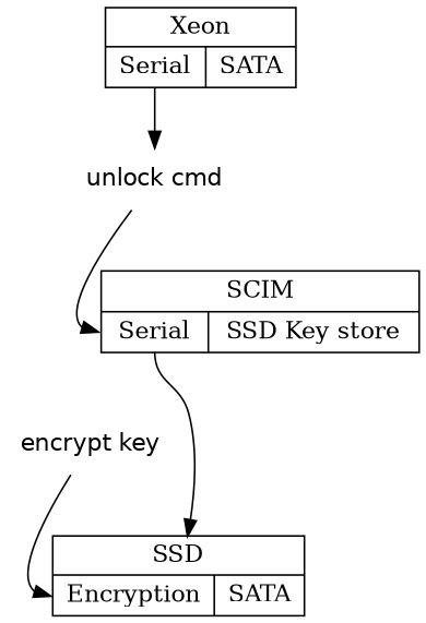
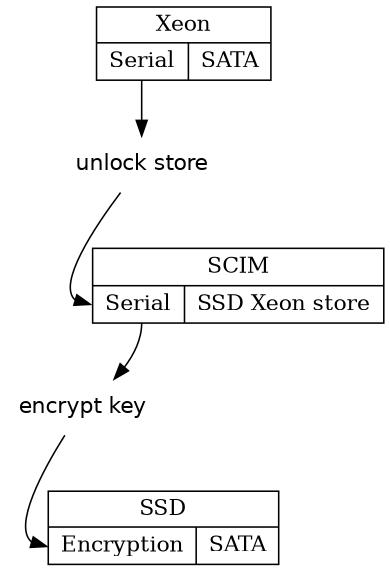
  digraph {
    node [shape=record]
    n1 [label="{{<f0> Xeon}|{<f1> Serial|<f2> SATA}}"]
-   n2 [fillcolor=white fontcolor=black fontname=Helvetica label="unlock cmd" shape=plaintext style="filled,setlinewidth(0)"]
-   n3 [label="{{<f0> SCIM}|{<f1> Serial|<f2> SSD Key store}}"]
+   n2 [fillcolor=white fontcolor=black fontname=Helvetica label="unlock store" shape=plaintext style="filled,setlinewidth(0)"]
+   n3 [label="{{<f0> SCIM}|{<f1> Serial|<f2> SSD Xeon store}}"]
    n4 [fillcolor=white fontcolor=black fontname=Helvetica label="encrypt key" shape=plaintext style="filled,setlinewidth(0)"]
    n5 [label="{{<f0> SSD}|{<f1> Encryption|<f2> SATA}}"]
    n1 -> n2 [tailport=f1]
    n2 -> n3 [headport=f1]
-   n3 -> n5 [tailport=f1]
+   n3 -> n4 [tailport=f1]
    n4 -> n5 [headport=f1]
  }
